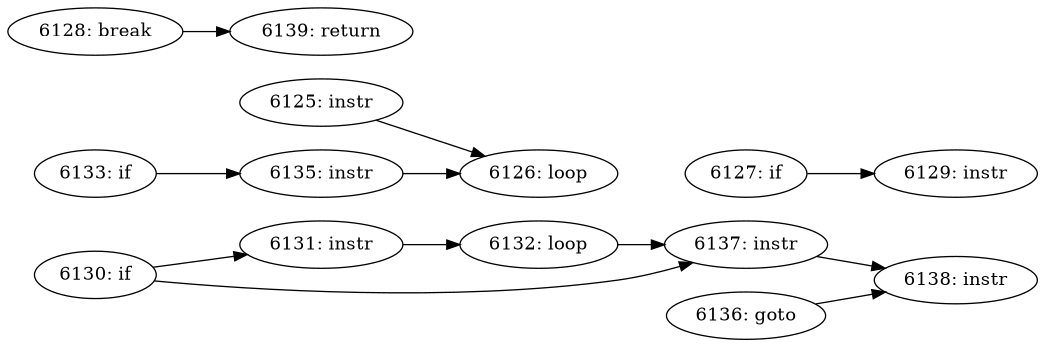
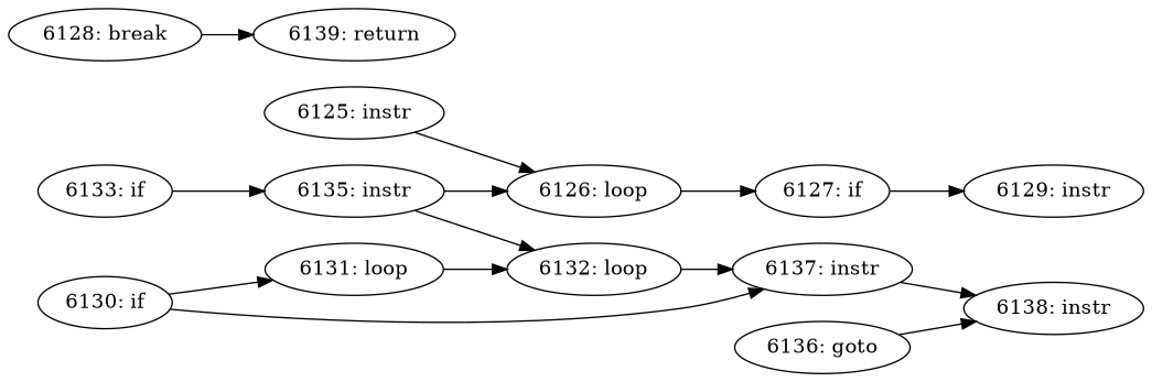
  digraph {
    rankdir=LR
    n1 [label="6125: instr"]
    n2 [label="6126: loop"]
    n3 [label="6127: if"]
    n4 [label="6129: instr"]
    n5 [label="6128: break"]
    n6 [label="6139: return"]
    n7 [label="6130: if"]
-   n8 [label="6131: instr"]
+   n8 [label="6131: loop"]
    n9 [label="6137: instr"]
    n10 [label="6132: loop"]
    n11 [label="6138: instr"]
    n12 [label="6133: if"]
    n13 [label="6135: instr"]
    n14 [label="6136: goto"]
    n1 -> n2
+   n2 -> n3
    n3 -> n4
    n5 -> n6
    n7 -> n8
    n7 -> n9
    n8 -> n10
    n9 -> n11
    n10 -> n9
    n12 -> n13
    n13 -> n2
+   n13 -> n10
    n14 -> n11
  }
